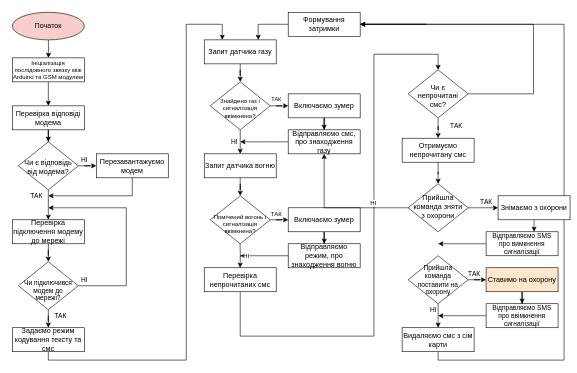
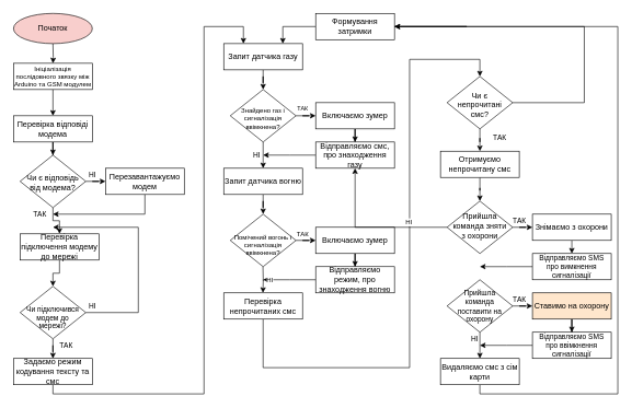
  <mxCell id="0" />
  <mxCell id="1" parent="0" />
  <mxCell id="2" value="" style="edgeStyle=orthogonalEdgeStyle;rounded=0;orthogonalLoop=1;jettySize=auto;html=1;startArrow=none;startFill=0;sourcePerimeterSpacing=0;endArrow=classic;endFill=1;fontSize=9;" parent="1" source="3" target="29" edge="1"><mxGeometry relative="1" as="geometry" /></mxCell>
  <mxCell id="3" value="&lt;span&gt;Запит датчика газу&lt;/span&gt;" style="rounded=0;whiteSpace=wrap;html=1;" parent="1" vertex="1"><mxGeometry x="340" y="66" width="120" height="40" as="geometry" /></mxCell>
  <mxCell id="4" value="" style="edgeStyle=orthogonalEdgeStyle;rounded=0;orthogonalLoop=1;jettySize=auto;html=1;entryX=0.5;entryY=0;entryDx=0;entryDy=0;" parent="1" source="5" target="35" edge="1"><mxGeometry relative="1" as="geometry"><mxPoint x="400" y="566" as="targetPoint" /><Array as="points"><mxPoint x="400" y="560" /><mxPoint x="623" y="560" /><mxPoint x="623" y="90" /><mxPoint x="730" y="90" /></Array></mxGeometry></mxCell>
  <mxCell id="5" value="&lt;span&gt;Перевірка непрочитаних смс&lt;/span&gt;" style="rounded=0;whiteSpace=wrap;html=1;" parent="1" vertex="1"><mxGeometry x="340" y="446" width="120" height="40" as="geometry" /></mxCell>
  <mxCell id="6" value="" style="edgeStyle=orthogonalEdgeStyle;rounded=0;orthogonalLoop=1;jettySize=auto;html=1;exitX=0.5;exitY=1;exitDx=0;exitDy=0;entryX=0.25;entryY=0;entryDx=0;entryDy=0;" parent="1" source="57" target="3" edge="1"><mxGeometry relative="1" as="geometry"><mxPoint x="529.29" y="-4" as="sourcePoint" /><mxPoint x="400" y="66" as="targetPoint" /><Array as="points"><mxPoint x="80" y="600" /><mxPoint x="310" y="600" /><mxPoint x="310" y="40" /><mxPoint x="370" y="40" /></Array></mxGeometry></mxCell>
  <mxCell id="7" value="" style="edgeStyle=orthogonalEdgeStyle;rounded=0;orthogonalLoop=1;jettySize=auto;html=1;" parent="1" source="8" target="10" edge="1"><mxGeometry relative="1" as="geometry" /></mxCell>
  <mxCell id="8" value="&lt;span&gt;Включаємо зумер&lt;/span&gt;" style="rounded=0;whiteSpace=wrap;html=1;" parent="1" vertex="1"><mxGeometry x="480" y="156" width="120" height="40" as="geometry" /></mxCell>
  <mxCell id="9" value="" style="edgeStyle=orthogonalEdgeStyle;rounded=0;orthogonalLoop=1;jettySize=auto;html=1;startArrow=none;startFill=0;sourcePerimeterSpacing=0;endArrow=classic;endFill=1;fontSize=10;" parent="1" source="10" edge="1"><mxGeometry relative="1" as="geometry"><mxPoint x="400" y="236" as="targetPoint" /></mxGeometry></mxCell>
  <mxCell id="10" value="&lt;span style=&quot;font-size: 12px;&quot;&gt;Відправляємо смс, про знаходження газу&lt;/span&gt;" style="rounded=0;whiteSpace=wrap;html=1;fontSize=12;" parent="1" vertex="1"><mxGeometry x="480" y="216" width="120" height="40" as="geometry" /></mxCell>
  <mxCell id="11" value="" style="edgeStyle=orthogonalEdgeStyle;rounded=0;orthogonalLoop=1;jettySize=auto;html=1;startArrow=none;startFill=0;sourcePerimeterSpacing=0;endArrow=classic;endFill=1;fontSize=11;" parent="1" source="12" target="14" edge="1"><mxGeometry relative="1" as="geometry" /></mxCell>
  <mxCell id="12" value="&lt;span&gt;Включаємо зумер&lt;/span&gt;" style="rounded=0;whiteSpace=wrap;html=1;" parent="1" vertex="1"><mxGeometry x="480" y="346" width="120" height="40" as="geometry" /></mxCell>
  <mxCell id="13" value="" style="edgeStyle=orthogonalEdgeStyle;rounded=0;orthogonalLoop=1;jettySize=auto;html=1;startArrow=none;startFill=0;sourcePerimeterSpacing=0;endArrow=classic;endFill=1;fontSize=10;" parent="1" source="14" edge="1"><mxGeometry relative="1" as="geometry"><mxPoint x="400" y="426" as="targetPoint" /></mxGeometry></mxCell>
  <mxCell id="14" value="&lt;span&gt;Відправляємо режим, про знаходження вогню&lt;/span&gt;" style="rounded=0;whiteSpace=wrap;html=1;" parent="1" vertex="1"><mxGeometry x="480" y="406" width="120" height="40" as="geometry" /></mxCell>
  <mxCell id="15" value="" style="edgeStyle=orthogonalEdgeStyle;rounded=0;orthogonalLoop=1;jettySize=auto;html=1;startArrow=none;startFill=0;sourcePerimeterSpacing=0;endArrow=classic;endFill=1;fontSize=10;" parent="1" source="16" target="19" edge="1"><mxGeometry relative="1" as="geometry" /></mxCell>
  <mxCell id="16" value="&lt;span&gt;Отримуємо непрочитану смс&lt;/span&gt;" style="rounded=0;whiteSpace=wrap;html=1;" parent="1" vertex="1"><mxGeometry x="670" y="230" width="120" height="40" as="geometry" /></mxCell>
  <mxCell id="17" value="НІ" style="edgeStyle=orthogonalEdgeStyle;rounded=0;orthogonalLoop=1;jettySize=auto;html=1;startArrow=none;startFill=0;sourcePerimeterSpacing=0;endArrow=classic;endFill=1;fontSize=10;" parent="1" source="19" target="10" edge="1"><mxGeometry x="-0.5" y="-8" relative="1" as="geometry"><mxPoint as="offset" /></mxGeometry></mxCell>
  <mxCell id="18" value="ТАК" style="edgeStyle=orthogonalEdgeStyle;rounded=0;orthogonalLoop=1;jettySize=auto;html=1;" parent="1" source="19" target="41" edge="1"><mxGeometry x="0.2" y="10" relative="1" as="geometry"><mxPoint as="offset" /></mxGeometry></mxCell>
  <mxCell id="19" value="Прийшла команда зняти з охорони" style="rhombus;whiteSpace=wrap;html=1;shadow=0;fontFamily=Helvetica;fontSize=12;align=center;strokeWidth=1;spacing=6;spacingTop=-4;" parent="1" vertex="1"><mxGeometry x="680" y="306" width="100" height="80" as="geometry" /></mxCell>
  <mxCell id="20" value="НІ" style="edgeStyle=orthogonalEdgeStyle;rounded=0;orthogonalLoop=1;jettySize=auto;html=1;" parent="1" source="22" target="24" edge="1"><mxGeometry x="-0.5" y="-8" relative="1" as="geometry"><mxPoint as="offset" /></mxGeometry></mxCell>
  <mxCell id="21" value="ТАК" style="edgeStyle=orthogonalEdgeStyle;rounded=0;orthogonalLoop=1;jettySize=auto;html=1;" parent="1" source="22" target="43" edge="1"><mxGeometry x="0.2" y="10" relative="1" as="geometry"><mxPoint as="offset" /></mxGeometry></mxCell>
  <mxCell id="22" value="Прийшла команда поставити на охорону" style="rhombus;whiteSpace=wrap;html=1;shadow=0;fontFamily=Helvetica;fontSize=11;align=center;strokeWidth=1;spacing=6;spacingTop=2;" parent="1" vertex="1"><mxGeometry x="680" y="426" width="100" height="80" as="geometry" /></mxCell>
  <mxCell id="23" value="" style="edgeStyle=orthogonalEdgeStyle;rounded=0;orthogonalLoop=1;jettySize=auto;html=1;entryX=0.75;entryY=1;entryDx=0;entryDy=0;" parent="1" source="24" target="62" edge="1"><mxGeometry relative="1" as="geometry"><mxPoint x="870" y="566" as="targetPoint" /><Array as="points"><mxPoint x="730" y="600" /><mxPoint x="940" y="600" /><mxPoint x="940" y="40" /><mxPoint x="570" y="40" /></Array></mxGeometry></mxCell>
  <mxCell id="24" value="&lt;span&gt;Видаляємо смс з сім карти&lt;/span&gt;" style="rounded=0;whiteSpace=wrap;html=1;" parent="1" vertex="1"><mxGeometry x="670" y="546" width="120" height="40" as="geometry" /></mxCell>
  <mxCell id="25" value="" style="edgeStyle=orthogonalEdgeStyle;rounded=0;orthogonalLoop=1;jettySize=auto;html=1;" parent="1" source="26" edge="1"><mxGeometry relative="1" as="geometry"><mxPoint x="730" y="406" as="targetPoint" /></mxGeometry></mxCell>
  <mxCell id="26" value="Відправляємо SMS про вимкнення сигналізації" style="rounded=0;whiteSpace=wrap;html=1;fontSize=11;" parent="1" vertex="1"><mxGeometry x="810" y="386" width="120" height="40" as="geometry" /></mxCell>
  <mxCell id="27" value="ТАК" style="edgeStyle=orthogonalEdgeStyle;rounded=0;orthogonalLoop=1;jettySize=auto;html=1;startArrow=none;startFill=0;sourcePerimeterSpacing=0;endArrow=classic;endFill=1;fontSize=9;" parent="1" source="29" target="8" edge="1"><mxGeometry x="0.2" y="10" relative="1" as="geometry"><mxPoint as="offset" /></mxGeometry></mxCell>
  <mxCell id="28" value="НІ" style="edgeStyle=orthogonalEdgeStyle;rounded=0;orthogonalLoop=1;jettySize=auto;html=1;startArrow=none;startFill=0;sourcePerimeterSpacing=0;endArrow=classic;endFill=1;fontSize=11;" parent="1" source="29" target="39" edge="1"><mxGeometry y="-10" relative="1" as="geometry"><mxPoint as="offset" /></mxGeometry></mxCell>
  <mxCell id="29" value="&lt;span style=&quot;font-size: 10px&quot;&gt;Знайдено газ і сигналізація ввімкнена?&lt;/span&gt;" style="rhombus;whiteSpace=wrap;html=1;shadow=0;fontFamily=Helvetica;fontSize=10;align=center;strokeWidth=1;spacing=6;spacingTop=7;" parent="1" vertex="1"><mxGeometry x="350" y="136" width="100" height="80" as="geometry" /></mxCell>
  <mxCell id="30" value="НІ" style="edgeStyle=orthogonalEdgeStyle;rounded=0;orthogonalLoop=1;jettySize=auto;html=1;startArrow=none;startFill=0;sourcePerimeterSpacing=0;endArrow=classic;endFill=1;fontSize=10;" parent="1" edge="1"><mxGeometry y="-10" relative="1" as="geometry"><mxPoint x="399.71" y="406" as="sourcePoint" /><mxPoint x="399.71" y="446" as="targetPoint" /><mxPoint as="offset" /></mxGeometry></mxCell>
  <mxCell id="31" value="ТАК" style="edgeStyle=orthogonalEdgeStyle;rounded=0;orthogonalLoop=1;jettySize=auto;html=1;startArrow=none;startFill=0;sourcePerimeterSpacing=0;endArrow=classic;endFill=1;fontSize=10;exitX=1;exitY=0.5;exitDx=0;exitDy=0;" parent="1" source="32" target="12" edge="1"><mxGeometry x="-0.601" y="10" relative="1" as="geometry"><mxPoint x="450" y="356" as="sourcePoint" /><mxPoint as="offset" /></mxGeometry></mxCell>
  <mxCell id="32" value="&lt;font style=&quot;font-size: 10px&quot;&gt;Помічений вогонь і сигналізація ввімкнена?&lt;/font&gt;" style="rhombus;whiteSpace=wrap;html=1;shadow=0;fontFamily=Helvetica;fontSize=10;align=center;strokeWidth=1;spacing=6;spacingTop=13;verticalAlign=middle;" parent="1" vertex="1"><mxGeometry x="350" y="326" width="100" height="80" as="geometry" /></mxCell>
  <mxCell id="33" value="ТАК" style="edgeStyle=orthogonalEdgeStyle;rounded=0;orthogonalLoop=1;jettySize=auto;html=1;" parent="1" source="35" target="16" edge="1"><mxGeometry x="0.13" y="10" relative="1" as="geometry"><mxPoint x="20" as="offset" /></mxGeometry></mxCell>
  <mxCell id="34" value="" style="edgeStyle=orthogonalEdgeStyle;rounded=0;orthogonalLoop=1;jettySize=auto;html=1;entryX=1;entryY=0.5;entryDx=0;entryDy=0;" parent="1" source="35" target="62" edge="1"><mxGeometry relative="1" as="geometry"><mxPoint x="880" y="-30" as="targetPoint" /><Array as="points"><mxPoint x="889" y="156" /><mxPoint x="889" y="40" /></Array></mxGeometry></mxCell>
  <mxCell id="35" value="&lt;span style=&quot;font-size: 12px&quot;&gt;Чи є непрочитані смс?&lt;/span&gt;" style="rhombus;whiteSpace=wrap;html=1;shadow=0;fontFamily=Helvetica;fontSize=10;align=center;strokeWidth=1;spacing=6;spacingTop=7;verticalAlign=middle;" parent="1" vertex="1"><mxGeometry x="680" y="116" width="100" height="80" as="geometry" /></mxCell>
  <mxCell id="36" value="" style="edgeStyle=orthogonalEdgeStyle;rounded=0;orthogonalLoop=1;jettySize=auto;html=1;" parent="1" source="37" edge="1"><mxGeometry relative="1" as="geometry"><mxPoint x="730" y="526" as="targetPoint" /></mxGeometry></mxCell>
  <mxCell id="37" value="Відправляємо SMS про ввімкнення сигналізації" style="rounded=0;whiteSpace=wrap;html=1;fontSize=11;" parent="1" vertex="1"><mxGeometry x="810" y="506" width="120" height="40" as="geometry" /></mxCell>
  <mxCell id="38" value="" style="edgeStyle=orthogonalEdgeStyle;rounded=0;orthogonalLoop=1;jettySize=auto;html=1;startArrow=none;startFill=0;sourcePerimeterSpacing=0;endArrow=classic;endFill=1;fontSize=11;" parent="1" source="39" target="32" edge="1"><mxGeometry relative="1" as="geometry" /></mxCell>
  <mxCell id="39" value="&lt;span&gt;Запит датчика вогню&lt;/span&gt;" style="rounded=0;whiteSpace=wrap;html=1;" parent="1" vertex="1"><mxGeometry x="340" y="256" width="120" height="40" as="geometry" /></mxCell>
  <mxCell id="40" value="" style="edgeStyle=orthogonalEdgeStyle;rounded=0;orthogonalLoop=1;jettySize=auto;html=1;" parent="1" source="41" target="26" edge="1"><mxGeometry relative="1" as="geometry"><Array as="points"><mxPoint x="870" y="386" /></Array></mxGeometry></mxCell>
- <mxCell id="41" value="&lt;span&gt;Знімаємо з охорони&lt;/span&gt;" style="rounded=0;whiteSpace=wrap;html=1;" parent="1" vertex="1"><mxGeometry x="830" y="326" width="120" height="40" as="geometry" /></mxCell>
+ <mxCell id="41" value="&lt;span&gt;Знімаємо з охорони&lt;/span&gt;" style="rounded=0;whiteSpace=wrap;html=1;" parent="1" vertex="1"><mxGeometry x="810" y="326" width="120" height="40" as="geometry" /></mxCell>
  <mxCell id="42" value="" style="edgeStyle=orthogonalEdgeStyle;rounded=0;orthogonalLoop=1;jettySize=auto;html=1;" parent="1" source="43" target="37" edge="1"><mxGeometry relative="1" as="geometry" /></mxCell>
  <mxCell id="43" value="Ставимо на охорону" style="rounded=0;whiteSpace=wrap;html=1;fillColor=#ffe6cc;" parent="1" vertex="1"><mxGeometry x="810" y="446" width="120" height="40" as="geometry" /></mxCell>
  <mxCell id="44" value="" style="edgeStyle=orthogonalEdgeStyle;rounded=0;orthogonalLoop=1;jettySize=auto;html=1;" parent="1" source="45" target="53" edge="1"><mxGeometry relative="1" as="geometry" /></mxCell>
  <mxCell id="45" value="&lt;font style=&quot;font-size: 10px;&quot;&gt;Ініціалізація послідовного звязку між Arduino та GSM модулем&lt;/font&gt;" style="rounded=0;whiteSpace=wrap;html=1;fontSize=10;" parent="1" vertex="1"><mxGeometry x="20" y="96" width="120" height="40" as="geometry" /></mxCell>
  <mxCell id="46" value="" style="edgeStyle=orthogonalEdgeStyle;rounded=0;orthogonalLoop=1;jettySize=auto;html=1;" parent="1" target="45" edge="1"><mxGeometry relative="1" as="geometry"><mxPoint x="80" y="66" as="sourcePoint" /></mxGeometry></mxCell>
  <mxCell id="47" value="ТАК" style="edgeStyle=orthogonalEdgeStyle;rounded=0;orthogonalLoop=1;jettySize=auto;html=1;" parent="1" source="49" target="51" edge="1"><mxGeometry x="-0.6" y="-20" relative="1" as="geometry"><mxPoint as="offset" /></mxGeometry></mxCell>
  <mxCell id="48" value="НІ" style="edgeStyle=orthogonalEdgeStyle;rounded=0;orthogonalLoop=1;jettySize=auto;html=1;" parent="1" source="49" target="59" edge="1"><mxGeometry x="0.2" y="10" relative="1" as="geometry"><mxPoint as="offset" /></mxGeometry></mxCell>
  <mxCell id="49" value="Чи є відповідь від модема?" style="rhombus;whiteSpace=wrap;html=1;shadow=0;fontFamily=Helvetica;fontSize=12;align=center;strokeWidth=1;spacing=6;spacingTop=3;" parent="1" vertex="1"><mxGeometry x="30" y="236" width="100" height="80" as="geometry" /></mxCell>
  <mxCell id="50" value="" style="edgeStyle=orthogonalEdgeStyle;rounded=0;orthogonalLoop=1;jettySize=auto;html=1;" parent="1" source="51" target="56" edge="1"><mxGeometry relative="1" as="geometry" /></mxCell>
- <mxCell id="51" value="Перевірка підключення модему до мережі" style="rounded=0;whiteSpace=wrap;html=1;" parent="1" vertex="1"><mxGeometry x="20" y="366" width="120" height="40" as="geometry" /></mxCell>
+ <mxCell id="51" value="Перевірка підключення модему до мережі" style="rounded=0;whiteSpace=wrap;html=1;" parent="1" vertex="1"><mxGeometry x="30" y="356" width="120" height="40" as="geometry" /></mxCell>
  <mxCell id="52" value="" style="edgeStyle=orthogonalEdgeStyle;rounded=0;orthogonalLoop=1;jettySize=auto;html=1;" parent="1" source="53" target="49" edge="1"><mxGeometry relative="1" as="geometry" /></mxCell>
  <mxCell id="53" value="&lt;span&gt;Перевірка відповіді модема&lt;/span&gt;" style="rounded=0;whiteSpace=wrap;html=1;" parent="1" vertex="1"><mxGeometry x="20" y="176" width="120" height="40" as="geometry" /></mxCell>
  <mxCell id="54" value="НІ" style="edgeStyle=orthogonalEdgeStyle;rounded=0;orthogonalLoop=1;jettySize=auto;html=1;exitX=1;exitY=0.5;exitDx=0;exitDy=0;" parent="1" source="56" edge="1"><mxGeometry x="-0.471" y="70" relative="1" as="geometry"><mxPoint x="80" y="346" as="targetPoint" /><Array as="points"><mxPoint x="210" y="476" /><mxPoint x="210" y="346" /></Array><mxPoint as="offset" /></mxGeometry></mxCell>
  <mxCell id="55" value="ТАК" style="edgeStyle=orthogonalEdgeStyle;rounded=0;orthogonalLoop=1;jettySize=auto;html=1;" parent="1" source="56" target="57" edge="1"><mxGeometry x="0.2" y="20" relative="1" as="geometry"><mxPoint as="offset" /></mxGeometry></mxCell>
  <mxCell id="56" value="Чи підключився модем до мережі?" style="rhombus;whiteSpace=wrap;html=1;shadow=0;fontFamily=Helvetica;fontSize=11;align=center;strokeWidth=1;spacing=6;spacingTop=15;verticalAlign=middle;" parent="1" vertex="1"><mxGeometry x="30" y="436" width="100" height="80" as="geometry" /></mxCell>
  <mxCell id="57" value="&lt;span&gt;Задаємо р&lt;/span&gt;ежим кодування тексту та смс" style="rounded=0;whiteSpace=wrap;html=1;" parent="1" vertex="1"><mxGeometry x="20" y="546" width="120" height="40" as="geometry" /></mxCell>
  <mxCell id="58" value="" style="edgeStyle=orthogonalEdgeStyle;rounded=0;orthogonalLoop=1;jettySize=auto;html=1;" parent="1" source="59" edge="1"><mxGeometry relative="1" as="geometry"><mxPoint x="80" y="326" as="targetPoint" /><Array as="points"><mxPoint x="220" y="326" /></Array></mxGeometry></mxCell>
  <mxCell id="59" value="&lt;span&gt;Перезавантажуємо модем&lt;/span&gt;" style="rounded=0;whiteSpace=wrap;html=1;" parent="1" vertex="1"><mxGeometry x="160" y="256" width="120" height="40" as="geometry" /></mxCell>
  <mxCell id="60" value="" style="edgeStyle=orthogonalEdgeStyle;rounded=0;orthogonalLoop=1;jettySize=auto;html=1;entryX=0.75;entryY=0;entryDx=0;entryDy=0;" parent="1" source="62" target="3" edge="1"><mxGeometry relative="1" as="geometry"><mxPoint x="400" y="60" as="targetPoint" /><Array as="points"><mxPoint x="430" y="40" /></Array></mxGeometry></mxCell>
  <mxCell id="61" style="edgeStyle=orthogonalEdgeStyle;rounded=0;orthogonalLoop=1;jettySize=auto;html=1;exitX=1;exitY=0.5;exitDx=0;exitDy=0;" edge="1" parent="1" source="62"><mxGeometry relative="1" as="geometry"><mxPoint x="600" y="40" as="targetPoint" /><Array as="points"><mxPoint x="710" y="40" /><mxPoint x="710" y="40" /></Array></mxGeometry></mxCell>
  <mxCell id="62" value="&lt;span&gt;Формування затримки&lt;/span&gt;" style="rounded=0;whiteSpace=wrap;html=1;" parent="1" vertex="1"><mxGeometry x="480" y="20" width="120" height="40" as="geometry" /></mxCell>
  <mxCell id="63" value="&lt;span&gt;Початок&lt;/span&gt;" style="ellipse;whiteSpace=wrap;html=1;fillColor=#f8cecc;" vertex="1" parent="1"><mxGeometry x="20" y="20" width="120" height="46" as="geometry" /></mxCell>
